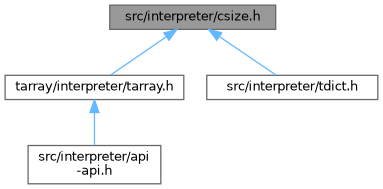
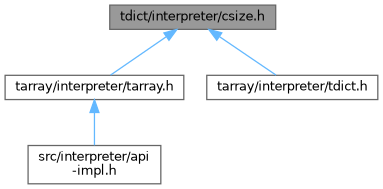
  digraph {
    node [color=grey40 fillcolor=white fontname=Helvetica fontsize=10 shape=box style=filled]
    edge [color=steelblue1 dir=back fontname=Helvetica fontsize=10 labelfontname=Helvetica labelfontsize=10 style=solid]
-   n1 [color=gray40 fillcolor=grey60 fontcolor=black height=0.2 label="src/interpreter/csize.h" width=0.4]
+   n1 [color=gray40 fillcolor=grey60 fontcolor=black height=0.2 label="tdict/interpreter/csize.h" width=0.4]
    n2 [height=0.2 label="tarray/interpreter/tarray.h" width=0.4]
-   n3 [height=0.2 label="src/interpreter/tdict.h" width=0.4]
-   n4 [height=0.2 label="src/interpreter/api\l-api.h" width=0.4]
+   n3 [height=0.2 label="tarray/interpreter/tdict.h" width=0.4]
+   n4 [height=0.2 label="src/interpreter/api\l-impl.h" width=0.4]
    n1 -> n2
    n1 -> n3
    n2 -> n4
  }
